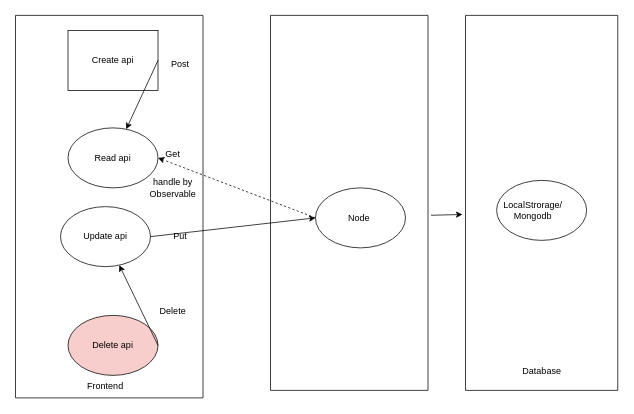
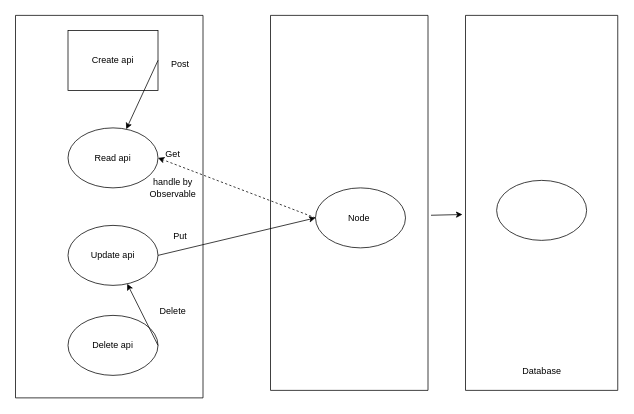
  <mxCell id="0" />
  <mxCell id="1" parent="0" />
  <mxCell id="2" value="Create api" style="whiteSpace=wrap;html=1;rounded=0;" vertex="1" parent="1"><mxGeometry x="90" y="40" width="120" height="80" as="geometry" /></mxCell>
  <mxCell id="3" value="Read api" style="ellipse;whiteSpace=wrap;html=1;" vertex="1" parent="1"><mxGeometry x="90" y="170" width="120" height="80" as="geometry" /></mxCell>
- <mxCell id="4" value="Update api" style="ellipse;whiteSpace=wrap;html=1;" vertex="1" parent="1"><mxGeometry x="80" y="275" width="120" height="80" as="geometry" /></mxCell>
- <mxCell id="5" value="Delete api" style="ellipse;whiteSpace=wrap;html=1;fillColor=#f8cecc;" vertex="1" parent="1"><mxGeometry x="90" y="420" width="120" height="80" as="geometry" /></mxCell>
+ <mxCell id="4" value="Update api" style="ellipse;whiteSpace=wrap;html=1;" vertex="1" parent="1"><mxGeometry x="90" y="300" width="120" height="80" as="geometry" /></mxCell>
+ <mxCell id="5" value="Delete api" style="ellipse;whiteSpace=wrap;html=1;" vertex="1" parent="1"><mxGeometry x="90" y="420" width="120" height="80" as="geometry" /></mxCell>
  <mxCell id="6" value="Node&amp;nbsp;" style="ellipse;whiteSpace=wrap;html=1;" vertex="1" parent="1"><mxGeometry x="420" y="250" width="120" height="80" as="geometry" /></mxCell>
  <mxCell id="7" value="" style="swimlane;startSize=0;" vertex="1" parent="1"><mxGeometry x="20" y="20" width="250" height="510" as="geometry" /></mxCell>
- <mxCell id="8" value="Frontend" style="text;html=1;strokeColor=none;fillColor=none;align=center;verticalAlign=middle;whiteSpace=wrap;rounded=0;" vertex="1" parent="7"><mxGeometry x="90" y="480" width="60" height="30" as="geometry" /></mxCell>
  <mxCell id="9" value="handle by Observable" style="text;html=1;strokeColor=none;fillColor=none;align=center;verticalAlign=middle;whiteSpace=wrap;rounded=0;" vertex="1" parent="7"><mxGeometry x="180" y="215" width="60" height="30" as="geometry" /></mxCell>
  <mxCell id="10" value="Post" style="text;html=1;strokeColor=none;fillColor=none;align=center;verticalAlign=middle;whiteSpace=wrap;rounded=0;" vertex="1" parent="7"><mxGeometry x="190" y="50" width="60" height="30" as="geometry" /></mxCell>
  <mxCell id="11" value="Get" style="text;html=1;strokeColor=none;fillColor=none;align=center;verticalAlign=middle;whiteSpace=wrap;rounded=0;" vertex="1" parent="7"><mxGeometry x="180" y="170" width="60" height="30" as="geometry" /></mxCell>
  <mxCell id="12" value="Put" style="text;html=1;strokeColor=none;fillColor=none;align=center;verticalAlign=middle;whiteSpace=wrap;rounded=0;" vertex="1" parent="7"><mxGeometry x="190" y="280" width="60" height="30" as="geometry" /></mxCell>
  <mxCell id="13" value="Delete" style="text;html=1;strokeColor=none;fillColor=none;align=center;verticalAlign=middle;whiteSpace=wrap;rounded=0;" vertex="1" parent="7"><mxGeometry x="180" y="380" width="60" height="30" as="geometry" /></mxCell>
  <mxCell id="14" value="" style="swimlane;startSize=0;" vertex="1" parent="1"><mxGeometry x="360" y="20" width="210" height="500" as="geometry" /></mxCell>
  <mxCell id="15" value="" style="endArrow=classic;html=1;rounded=0;exitX=1;exitY=0.5;exitDx=0;exitDy=0;" edge="1" parent="1" source="2" target="3"><mxGeometry width="50" height="50" relative="1" as="geometry"><mxPoint x="330" y="300" as="sourcePoint" /><mxPoint x="380" y="250" as="targetPoint" /></mxGeometry></mxCell>
  <mxCell id="16" value="" style="endArrow=classic;html=1;rounded=0;exitX=0;exitY=0.5;exitDx=0;exitDy=0;entryX=0.167;entryY=0.667;entryDx=0;entryDy=0;entryPerimeter=0;dashed=1;" edge="1" parent="1" source="6" target="11"><mxGeometry width="50" height="50" relative="1" as="geometry"><mxPoint x="330" y="280" as="sourcePoint" /><mxPoint x="380" y="230" as="targetPoint" /></mxGeometry></mxCell>
  <mxCell id="17" value="" style="endArrow=classic;html=1;rounded=0;exitX=1;exitY=0.5;exitDx=0;exitDy=0;entryX=0;entryY=0.5;entryDx=0;entryDy=0;" edge="1" parent="1" source="4" target="6"><mxGeometry width="50" height="50" relative="1" as="geometry"><mxPoint x="330" y="280" as="sourcePoint" /><mxPoint x="380" y="230" as="targetPoint" /></mxGeometry></mxCell>
  <mxCell id="18" value="" style="endArrow=classic;html=1;rounded=0;exitX=1;exitY=0.5;exitDx=0;exitDy=0;" edge="1" parent="1" source="5" target="4"><mxGeometry width="50" height="50" relative="1" as="geometry"><mxPoint x="330" y="280" as="sourcePoint" /><mxPoint x="380" y="230" as="targetPoint" /></mxGeometry></mxCell>
  <mxCell id="19" value="" style="swimlane;startSize=0;" vertex="1" parent="1"><mxGeometry x="620" y="20" width="203" height="500" as="geometry" /></mxCell>
  <mxCell id="20" value="" style="ellipse;whiteSpace=wrap;html=1;" vertex="1" parent="19"><mxGeometry x="41.5" y="220" width="120" height="80" as="geometry" /></mxCell>
  <mxCell id="21" value="Database" style="text;html=1;strokeColor=none;fillColor=none;align=center;verticalAlign=middle;whiteSpace=wrap;rounded=0;" vertex="1" parent="19"><mxGeometry x="71.5" y="460" width="60" height="30" as="geometry" /></mxCell>
- <mxCell id="22" value="LocalStrorage/ Mongodb" style="text;html=1;strokeColor=none;fillColor=none;align=center;verticalAlign=middle;whiteSpace=wrap;rounded=0;" vertex="1" parent="19"><mxGeometry x="60" y="245" width="60" height="30" as="geometry" /></mxCell>
  <mxCell id="23" value="" style="endArrow=classic;html=1;rounded=0;exitX=1.019;exitY=0.533;exitDx=0;exitDy=0;entryX=-0.02;entryY=0.531;entryDx=0;entryDy=0;entryPerimeter=0;exitPerimeter=0;" edge="1" parent="1" source="14" target="19"><mxGeometry width="50" height="50" relative="1" as="geometry"><mxPoint x="400" y="300" as="sourcePoint" /><mxPoint x="450" y="250" as="targetPoint" /></mxGeometry></mxCell>
